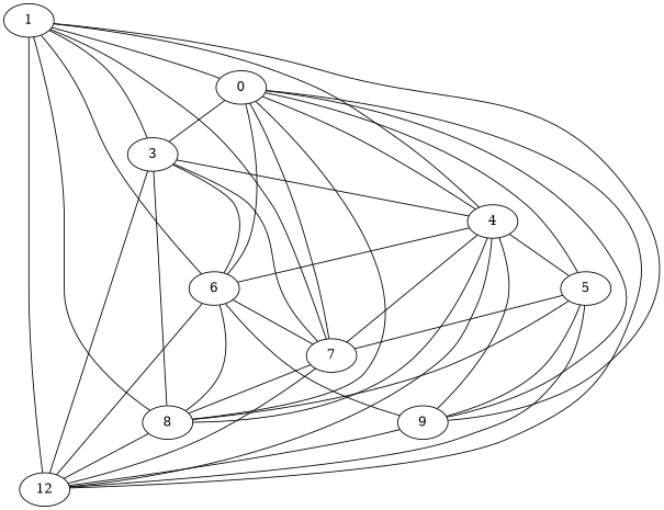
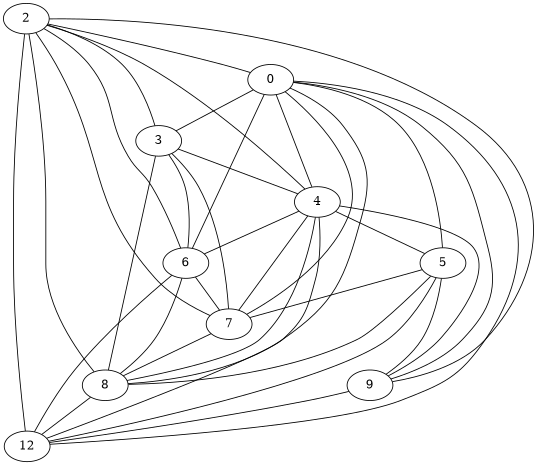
  graph {
    n1 [label=0]
-   1
+   1 [label=2]
    3
    4
    6
    7
    8
    9
    n9 [label=12]
    5
    n1 -- 3 [weight=-0.3356]
    n1 -- 4 [weight=0.826]
    n1 -- 6 [weight=-0.0947]
    n1 -- 7 [weight=0.6648]
    n1 -- 8 [weight=-0.3873]
    n1 -- 9 [weight=-0.6993]
    n1 -- n9 [weight=-0.6426]
    n1 -- 5 [weight=-0.9826]
    1 -- n1 [weight=0.8931]
    1 -- 3 [weight=0.5668]
    1 -- 4 [weight=-0.7926]
    1 -- 6 [weight=0.1642]
    1 -- 7 [weight=-0.3996]
    1 -- 8 [weight=-0.3038]
    1 -- 9 [weight=-0.3601]
    1 -- n9 [weight=0.7128]
    3 -- 4 [weight=0.2516]
    3 -- 6 [weight=-0.4804]
    3 -- 7 [weight=-0.6329]
    3 -- 8 [weight=-0.6874]
-   3 -- n9 [weight=0.9353]
    4 -- 6 [weight=-0.3362]
    4 -- 7 [weight=0.0717]
    4 -- 8 [weight=0.5475]
    4 -- 9 [weight=0.8467]
    4 -- n9 [weight=-0.5188]
    4 -- 5 [weight=0.0942]
    6 -- 7 [weight=0.8036]
    6 -- 8 [weight=-0.5627]
-   6 -- 9 [weight=-0.5914]
    6 -- n9 [weight=0.7772]
    7 -- 8 [weight=0.7543]
-   7 -- n9 [weight=-0.3818]
    8 -- n9 [weight=-0.8085]
    9 -- n9 [weight=-0.5089]
    5 -- 7 [weight=-0.4525]
    5 -- 8 [weight=0.7647]
    5 -- 9 [weight=-0.1538]
    5 -- n9 [weight=0.4719]
  }
